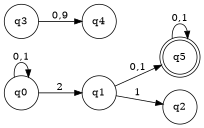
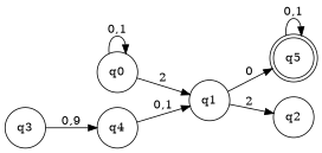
  digraph {
    rankdir=LR
    node [shape=circle]
    q5 [shape=doublecircle]
    q0
    q1
    q2
    q3
    q4
    q5 -> q5 [label="0,1"]
    q0 -> q0 [label="0,1"]
    q0 -> q1 [label=2]
-   q1 -> q5 [label="0,1"]
-   q1 -> q2 [label=1]
+   q1 -> q5 [label=0]
+   q1 -> q2 [label=2]
    q3 -> q4 [label="0,9"]
+   q4 -> q1 [label="0,1"]
  }
